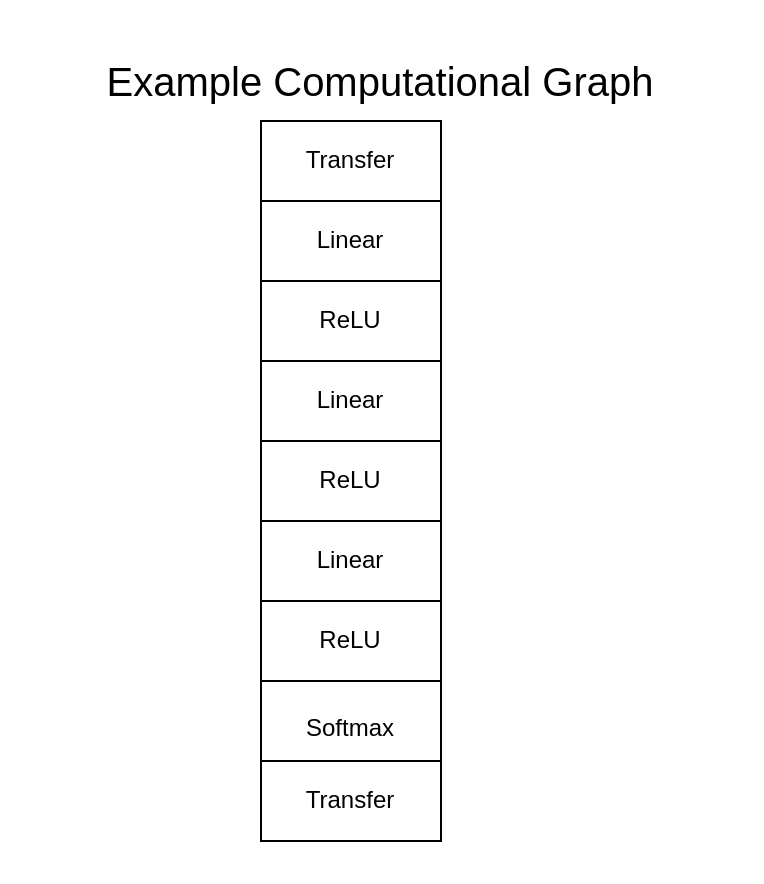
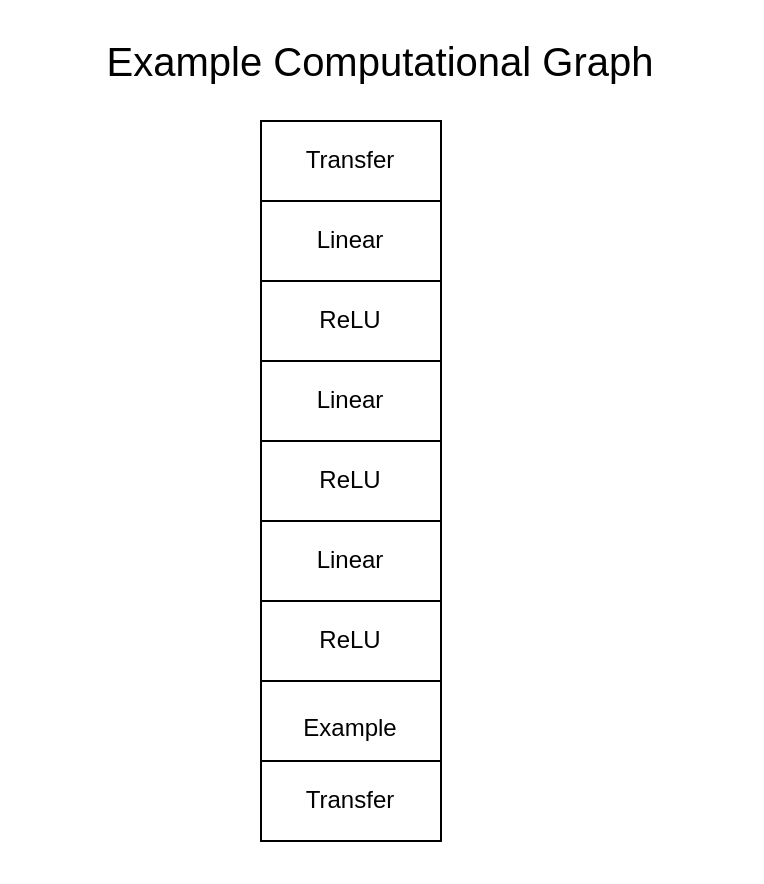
  <mxCell id="0" />
  <mxCell id="1" parent="0" />
  <mxCell id="2" value="" style="shape=table;startSize=0;container=1;collapsible=0;childLayout=tableLayout;" vertex="1" parent="1"><mxGeometry x="130" y="60" width="90" height="360" as="geometry" /></mxCell>
  <mxCell id="3" value="" style="shape=tableRow;horizontal=0;startSize=0;swimlaneHead=0;swimlaneBody=0;strokeColor=inherit;top=0;left=0;bottom=0;right=0;collapsible=0;dropTarget=0;fillColor=none;points=[[0,0.5],[1,0.5]];portConstraint=eastwest;" vertex="1" parent="2"><mxGeometry width="90" height="40" as="geometry" /></mxCell>
  <mxCell id="4" value="Transfer" style="shape=partialRectangle;html=1;whiteSpace=wrap;connectable=0;strokeColor=inherit;overflow=hidden;fillColor=none;top=0;left=0;bottom=0;right=0;pointerEvents=1;" vertex="1" parent="3"><mxGeometry width="90" height="40" as="geometry"><mxRectangle width="90" height="40" as="alternateBounds" /></mxGeometry></mxCell>
  <mxCell id="5" value="" style="shape=tableRow;horizontal=0;startSize=0;swimlaneHead=0;swimlaneBody=0;strokeColor=inherit;top=0;left=0;bottom=0;right=0;collapsible=0;dropTarget=0;fillColor=none;points=[[0,0.5],[1,0.5]];portConstraint=eastwest;" vertex="1" parent="2"><mxGeometry y="40" width="90" height="40" as="geometry" /></mxCell>
  <mxCell id="6" value="Linear" style="shape=partialRectangle;html=1;whiteSpace=wrap;connectable=0;strokeColor=inherit;overflow=hidden;fillColor=none;top=0;left=0;bottom=0;right=0;pointerEvents=1;" vertex="1" parent="5"><mxGeometry width="90" height="40" as="geometry"><mxRectangle width="90" height="40" as="alternateBounds" /></mxGeometry></mxCell>
  <mxCell id="7" value="" style="shape=tableRow;horizontal=0;startSize=0;swimlaneHead=0;swimlaneBody=0;strokeColor=inherit;top=0;left=0;bottom=0;right=0;collapsible=0;dropTarget=0;fillColor=none;points=[[0,0.5],[1,0.5]];portConstraint=eastwest;" vertex="1" parent="2"><mxGeometry y="80" width="90" height="40" as="geometry" /></mxCell>
  <mxCell id="8" value="ReLU" style="shape=partialRectangle;html=1;whiteSpace=wrap;connectable=0;strokeColor=inherit;overflow=hidden;fillColor=none;top=0;left=0;bottom=0;right=0;pointerEvents=1;" vertex="1" parent="7"><mxGeometry width="90" height="40" as="geometry"><mxRectangle width="90" height="40" as="alternateBounds" /></mxGeometry></mxCell>
  <mxCell id="9" value="" style="shape=tableRow;horizontal=0;startSize=0;swimlaneHead=0;swimlaneBody=0;strokeColor=inherit;top=0;left=0;bottom=0;right=0;collapsible=0;dropTarget=0;fillColor=none;points=[[0,0.5],[1,0.5]];portConstraint=eastwest;" vertex="1" parent="2"><mxGeometry y="120" width="90" height="40" as="geometry" /></mxCell>
  <mxCell id="10" value="Linear" style="shape=partialRectangle;html=1;whiteSpace=wrap;connectable=0;strokeColor=inherit;overflow=hidden;fillColor=none;top=0;left=0;bottom=0;right=0;pointerEvents=1;" vertex="1" parent="9"><mxGeometry width="90" height="40" as="geometry"><mxRectangle width="90" height="40" as="alternateBounds" /></mxGeometry></mxCell>
  <mxCell id="11" value="" style="shape=tableRow;horizontal=0;startSize=0;swimlaneHead=0;swimlaneBody=0;strokeColor=inherit;top=0;left=0;bottom=0;right=0;collapsible=0;dropTarget=0;fillColor=none;points=[[0,0.5],[1,0.5]];portConstraint=eastwest;" vertex="1" parent="2"><mxGeometry y="160" width="90" height="40" as="geometry" /></mxCell>
  <mxCell id="12" value="ReLU" style="shape=partialRectangle;html=1;whiteSpace=wrap;connectable=0;strokeColor=inherit;overflow=hidden;fillColor=none;top=0;left=0;bottom=0;right=0;pointerEvents=1;" vertex="1" parent="11"><mxGeometry width="90" height="40" as="geometry"><mxRectangle width="90" height="40" as="alternateBounds" /></mxGeometry></mxCell>
  <mxCell id="13" style="shape=tableRow;horizontal=0;startSize=0;swimlaneHead=0;swimlaneBody=0;strokeColor=inherit;top=0;left=0;bottom=0;right=0;collapsible=0;dropTarget=0;fillColor=none;points=[[0,0.5],[1,0.5]];portConstraint=eastwest;" vertex="1" parent="2"><mxGeometry y="200" width="90" height="40" as="geometry" /></mxCell>
  <mxCell id="14" value="Linear" style="shape=partialRectangle;html=1;whiteSpace=wrap;connectable=0;strokeColor=inherit;overflow=hidden;fillColor=none;top=0;left=0;bottom=0;right=0;pointerEvents=1;" vertex="1" parent="13"><mxGeometry width="90" height="40" as="geometry"><mxRectangle width="90" height="40" as="alternateBounds" /></mxGeometry></mxCell>
  <mxCell id="15" style="shape=tableRow;horizontal=0;startSize=0;swimlaneHead=0;swimlaneBody=0;strokeColor=inherit;top=0;left=0;bottom=0;right=0;collapsible=0;dropTarget=0;fillColor=none;points=[[0,0.5],[1,0.5]];portConstraint=eastwest;" vertex="1" parent="2"><mxGeometry y="240" width="90" height="40" as="geometry" /></mxCell>
  <mxCell id="16" value="ReLU" style="shape=partialRectangle;html=1;whiteSpace=wrap;connectable=0;strokeColor=inherit;overflow=hidden;fillColor=none;top=0;left=0;bottom=0;right=0;pointerEvents=1;" vertex="1" parent="15"><mxGeometry width="90" height="40" as="geometry"><mxRectangle width="90" height="40" as="alternateBounds" /></mxGeometry></mxCell>
  <mxCell id="17" style="shape=tableRow;horizontal=0;startSize=0;swimlaneHead=0;swimlaneBody=0;strokeColor=inherit;top=0;left=0;bottom=0;right=0;collapsible=0;dropTarget=0;fillColor=none;points=[[0,0.5],[1,0.5]];portConstraint=eastwest;" vertex="1" parent="2"><mxGeometry y="280" width="90" height="40" as="geometry" /></mxCell>
- <mxCell id="18" value="&#10;Softmax&#10;&#10;" style="shape=partialRectangle;html=1;whiteSpace=wrap;connectable=0;strokeColor=inherit;overflow=hidden;fillColor=none;top=0;left=0;bottom=0;right=0;pointerEvents=1;" vertex="1" parent="17"><mxGeometry width="90" height="40" as="geometry"><mxRectangle width="90" height="40" as="alternateBounds" /></mxGeometry></mxCell>
+ <mxCell id="18" value="&#10;Example&#10;&#10;" style="shape=partialRectangle;html=1;whiteSpace=wrap;connectable=0;strokeColor=inherit;overflow=hidden;fillColor=none;top=0;left=0;bottom=0;right=0;pointerEvents=1;" vertex="1" parent="17"><mxGeometry width="90" height="40" as="geometry"><mxRectangle width="90" height="40" as="alternateBounds" /></mxGeometry></mxCell>
  <mxCell id="19" style="shape=tableRow;horizontal=0;startSize=0;swimlaneHead=0;swimlaneBody=0;strokeColor=inherit;top=0;left=0;bottom=0;right=0;collapsible=0;dropTarget=0;fillColor=none;points=[[0,0.5],[1,0.5]];portConstraint=eastwest;" vertex="1" parent="2"><mxGeometry y="320" width="90" height="40" as="geometry" /></mxCell>
  <mxCell id="20" value="Transfer" style="shape=partialRectangle;html=1;whiteSpace=wrap;connectable=0;strokeColor=inherit;overflow=hidden;fillColor=none;top=0;left=0;bottom=0;right=0;pointerEvents=1;" vertex="1" parent="19"><mxGeometry width="90" height="40" as="geometry"><mxRectangle width="90" height="40" as="alternateBounds" /></mxGeometry></mxCell>
- <mxCell id="21" value="&lt;font style=&quot;font-size: 20px;&quot;&gt;Example Computational Graph&lt;br&gt;&lt;/font&gt;" style="text;html=1;strokeColor=none;fillColor=none;align=center;verticalAlign=middle;whiteSpace=wrap;rounded=0;" vertex="1" parent="1"><mxGeometry width="340" height="40" as="geometry" x="20" y="20" /></mxCell>
+ <mxCell id="21" value="&lt;font style=&quot;font-size: 20px;&quot;&gt;Example Computational Graph&lt;br&gt;&lt;/font&gt;" style="text;html=1;strokeColor=none;fillColor=none;align=center;verticalAlign=middle;whiteSpace=wrap;rounded=0;" vertex="1" parent="1"><mxGeometry x="20" y="10" width="340" height="40" as="geometry" /></mxCell>
